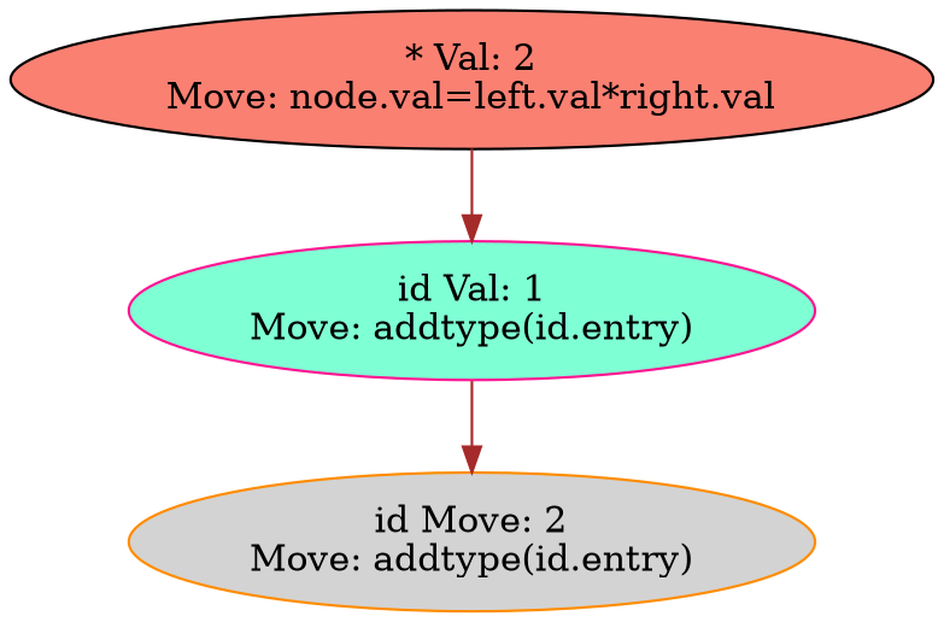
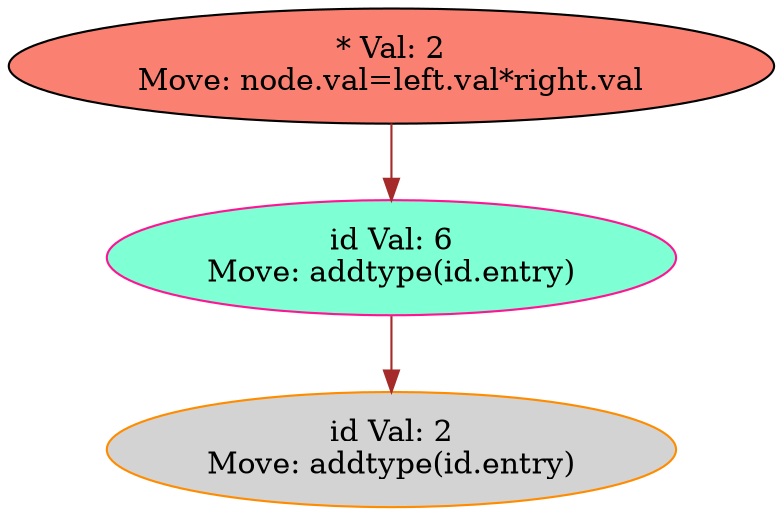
  digraph {
    node [style=filled]
    edge [color=brown]
    n1 [color=black fillcolor=salmon label="* Val: 2\nMove: node.val=left.val*right.val"]
-   n2 [color=deeppink fillcolor=aquamarine label="id Val: 1\nMove: addtype(id.entry)"]
-   n3 [color=darkorange fillcolor=lightgrey label="id Move: 2\nMove: addtype(id.entry)"]
+   n2 [color=deeppink fillcolor=aquamarine label="id Val: 6\nMove: addtype(id.entry)"]
+   n3 [color=darkorange fillcolor=lightgrey label="id Val: 2\nMove: addtype(id.entry)"]
    n1 -> n2
    n2 -> n3
  }
